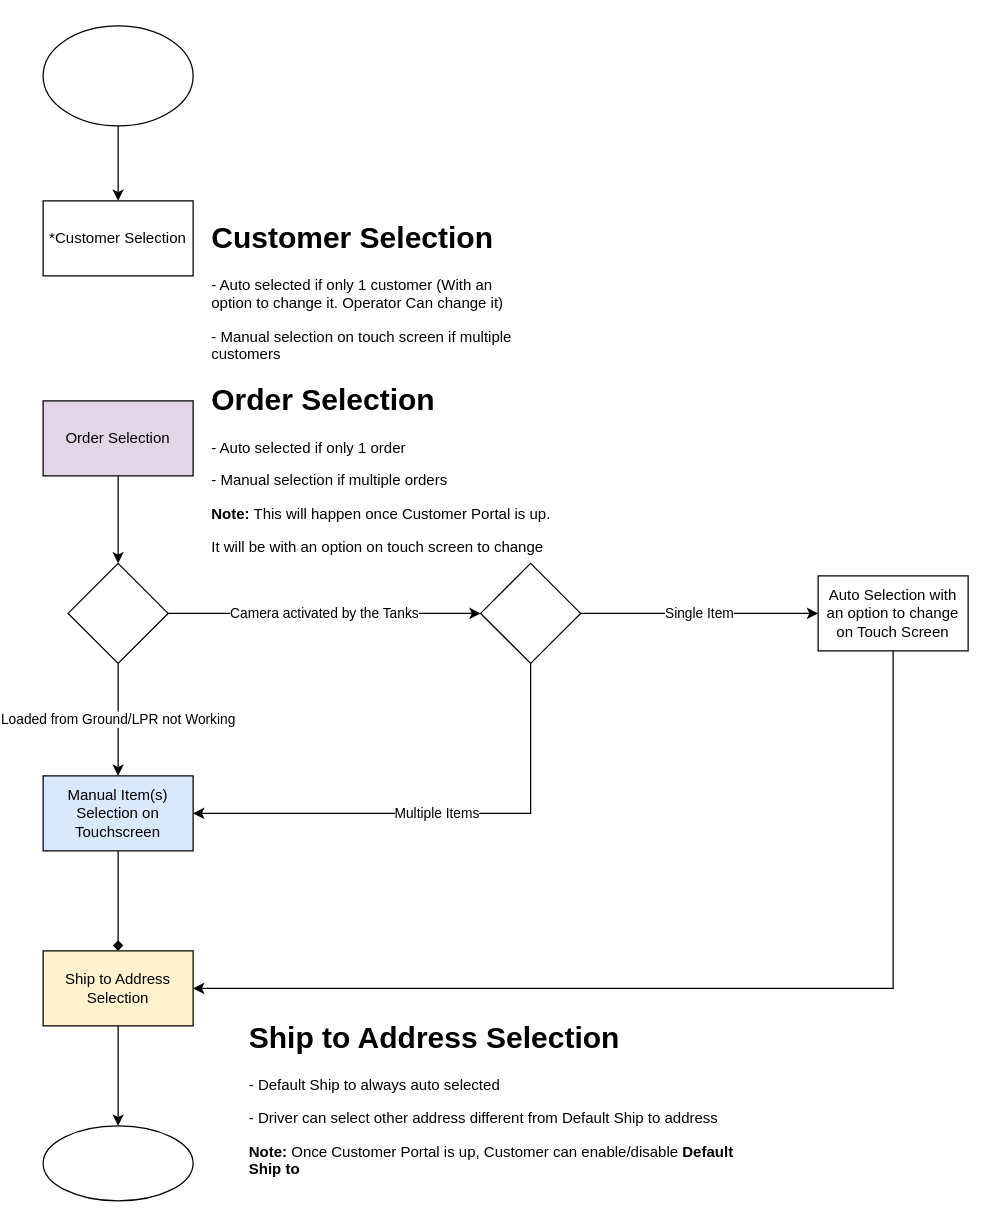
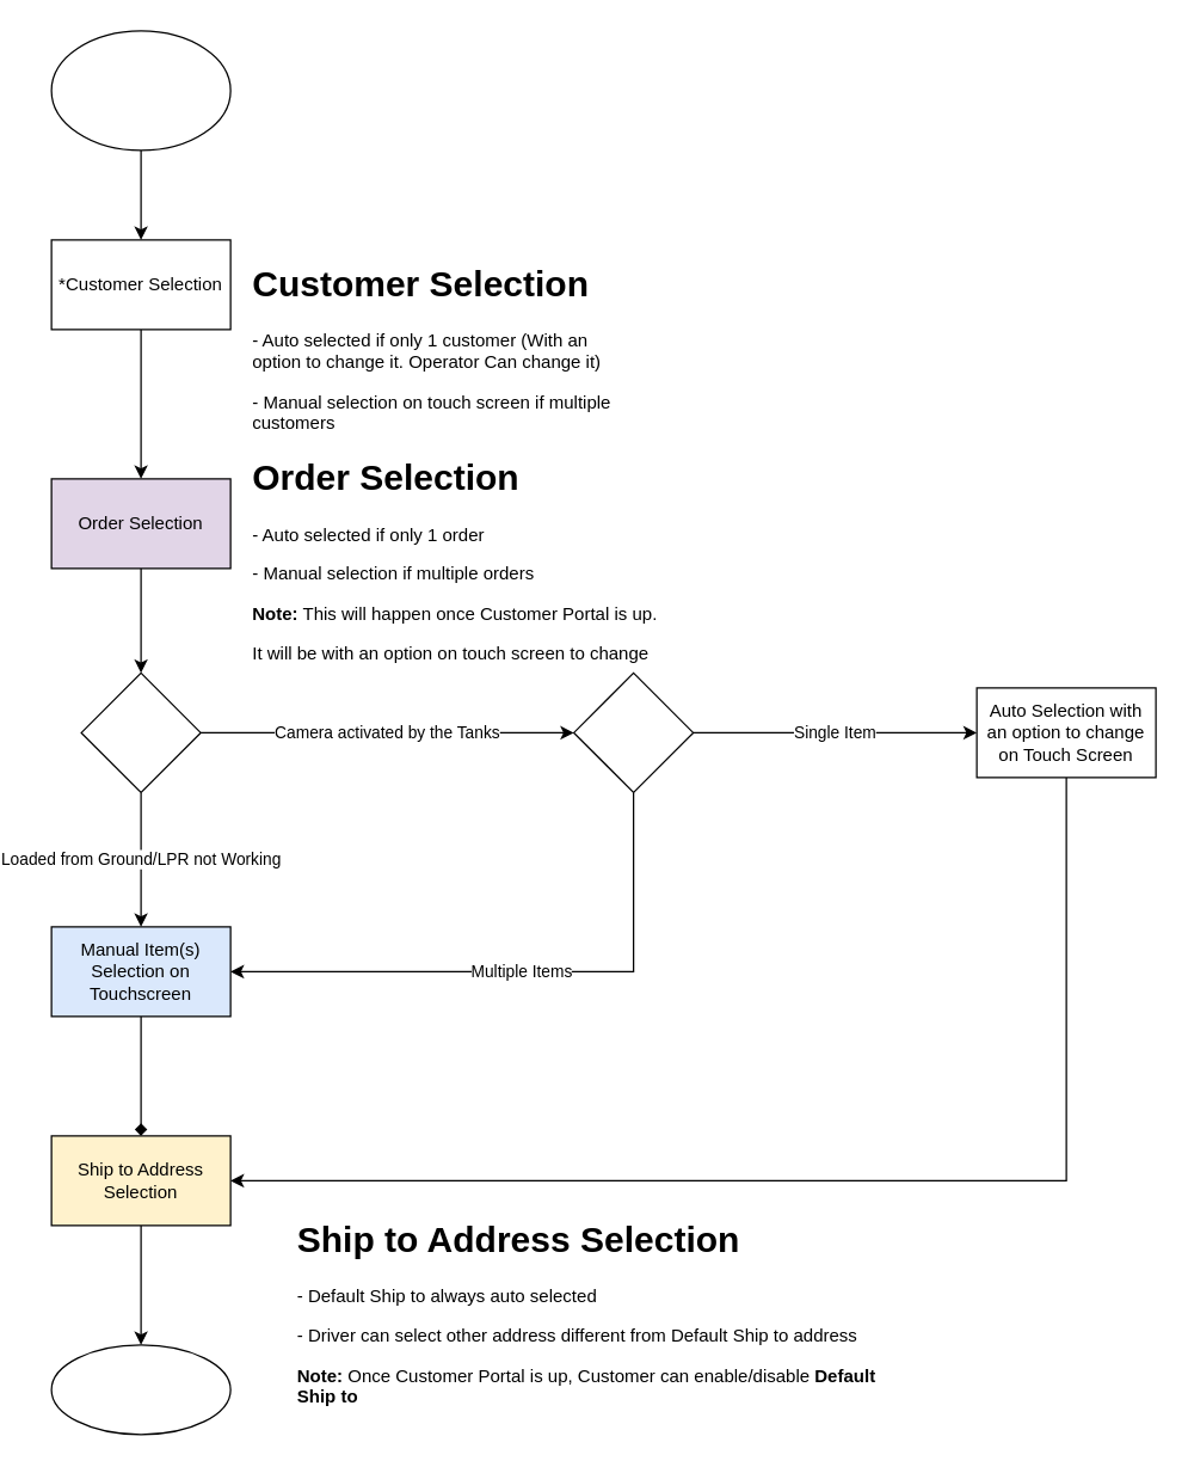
  <mxCell id="0" />
  <mxCell id="1" parent="0" />
+ <mxCell id="2" value="" style="edgeStyle=orthogonalEdgeStyle;rounded=0;orthogonalLoop=1;jettySize=auto;html=1;" parent="1" source="3" target="5" edge="1"><mxGeometry relative="1" as="geometry" /></mxCell>
  <mxCell id="3" value="*Customer Selection" style="whiteSpace=wrap;html=1;" parent="1" vertex="1"><mxGeometry x="20" y="160" width="120" height="60" as="geometry" /></mxCell>
  <mxCell id="4" value="" style="edgeStyle=orthogonalEdgeStyle;rounded=0;orthogonalLoop=1;jettySize=auto;html=1;" parent="1" source="5" target="18" edge="1"><mxGeometry relative="1" as="geometry" /></mxCell>
  <mxCell id="5" value="Order Selection" style="whiteSpace=wrap;html=1;fillColor=#e1d5e7;" parent="1" vertex="1"><mxGeometry x="20" y="320" width="120" height="60" as="geometry" /></mxCell>
  <mxCell id="6" value="&lt;h1&gt;Customer Selection&lt;/h1&gt;&lt;p&gt;- Auto selected if only 1 customer (With an option to change it. Operator Can change it)&lt;/p&gt;&lt;p&gt;- Manual selection on touch screen if multiple customers&lt;/p&gt;" style="text;html=1;strokeColor=none;fillColor=none;spacing=5;spacingTop=-20;whiteSpace=wrap;overflow=hidden;rounded=0;" parent="1" vertex="1"><mxGeometry x="150" y="170" width="250" height="120" as="geometry" /></mxCell>
  <mxCell id="7" value="&lt;h1&gt;Order Selection&lt;/h1&gt;&lt;p&gt;- Auto selected if only 1 order&lt;/p&gt;&lt;p&gt;- Manual selection if multiple orders&lt;/p&gt;&lt;p&gt;&lt;b&gt;Note:&lt;/b&gt; This will happen once Customer Portal is up.&amp;nbsp;&lt;/p&gt;&lt;p&gt;It will be with an option on touch screen to change&lt;/p&gt;" style="text;html=1;strokeColor=none;fillColor=none;spacing=5;spacingTop=-20;whiteSpace=wrap;overflow=hidden;rounded=0;" parent="1" vertex="1"><mxGeometry x="150" y="300" width="290" height="150" as="geometry" /></mxCell>
  <mxCell id="8" value="" style="edgeStyle=orthogonalEdgeStyle;rounded=0;orthogonalLoop=1;jettySize=auto;html=1;endArrow=diamond;" parent="1" source="9" target="11" edge="1"><mxGeometry relative="1" as="geometry" /></mxCell>
  <mxCell id="9" value="Manual Item(s) Selection on Touchscreen" style="whiteSpace=wrap;html=1;fillColor=#dae8fc;" parent="1" vertex="1"><mxGeometry x="20" y="620" width="120" height="60" as="geometry" /></mxCell>
  <mxCell id="10" value="" style="edgeStyle=orthogonalEdgeStyle;rounded=0;orthogonalLoop=1;jettySize=auto;html=1;" parent="1" source="11" target="15" edge="1"><mxGeometry relative="1" as="geometry" /></mxCell>
  <mxCell id="11" value="Ship to Address Selection" style="whiteSpace=wrap;html=1;fillColor=#fff2cc;" parent="1" vertex="1"><mxGeometry x="20" y="760" width="120" height="60" as="geometry" /></mxCell>
  <mxCell id="12" value="&lt;h1&gt;Ship to Address Selection&lt;/h1&gt;&lt;p&gt;- Default Ship to always auto selected&lt;/p&gt;&lt;p&gt;- Driver can select other address different from Default Ship to address&lt;/p&gt;&lt;p&gt;&lt;b&gt;Note:&lt;/b&gt; Once Customer Portal is up, Customer can enable/disable &lt;b&gt;Default Ship to&lt;/b&gt;&lt;/p&gt;&lt;p&gt;&lt;br&gt;&lt;/p&gt;&lt;p&gt;&lt;br&gt;&lt;/p&gt;" style="text;html=1;strokeColor=none;fillColor=none;spacing=5;spacingTop=-20;whiteSpace=wrap;overflow=hidden;rounded=0;" parent="1" vertex="1"><mxGeometry x="180" y="810" width="400" height="140" as="geometry" /></mxCell>
  <mxCell id="13" value="" style="edgeStyle=orthogonalEdgeStyle;rounded=0;orthogonalLoop=1;jettySize=auto;html=1;" parent="1" source="14" target="3" edge="1"><mxGeometry relative="1" as="geometry" /></mxCell>
  <mxCell id="14" value="" style="ellipse;whiteSpace=wrap;html=1;" parent="1" vertex="1"><mxGeometry x="20" y="20" width="120" height="80" as="geometry" /></mxCell>
  <mxCell id="15" value="" style="ellipse;whiteSpace=wrap;html=1;" parent="1" vertex="1"><mxGeometry x="20" y="900" width="120" height="60" as="geometry" /></mxCell>
  <mxCell id="16" value="Camera activated by the Tanks" style="edgeStyle=orthogonalEdgeStyle;rounded=0;orthogonalLoop=1;jettySize=auto;html=1;" parent="1" source="18" edge="1"><mxGeometry relative="1" as="geometry"><mxPoint x="370" y="490" as="targetPoint" /></mxGeometry></mxCell>
  <mxCell id="17" value="Loaded from Ground/LPR not Working" style="edgeStyle=orthogonalEdgeStyle;rounded=0;orthogonalLoop=1;jettySize=auto;html=1;" parent="1" source="18" edge="1"><mxGeometry relative="1" as="geometry"><mxPoint x="80" y="620" as="targetPoint" /></mxGeometry></mxCell>
  <mxCell id="18" value="" style="rhombus;whiteSpace=wrap;html=1;" parent="1" vertex="1"><mxGeometry x="40" y="450" width="80" height="80" as="geometry" /></mxCell>
  <mxCell id="19" value="Single Item" style="edgeStyle=orthogonalEdgeStyle;rounded=0;orthogonalLoop=1;jettySize=auto;html=1;" edge="1" parent="1" source="21" target="22"><mxGeometry relative="1" as="geometry"><Array as="points"><mxPoint x="550" y="490" /><mxPoint x="550" y="490" /></Array></mxGeometry></mxCell>
  <mxCell id="20" value="Multiple Items" style="edgeStyle=orthogonalEdgeStyle;rounded=0;orthogonalLoop=1;jettySize=auto;html=1;entryX=1;entryY=0.5;entryDx=0;entryDy=0;" edge="1" parent="1" source="21" target="9"><mxGeometry relative="1" as="geometry"><mxPoint x="410" y="620" as="targetPoint" /><Array as="points"><mxPoint x="410" y="650" /></Array></mxGeometry></mxCell>
  <mxCell id="21" value="" style="rhombus;whiteSpace=wrap;html=1;" vertex="1" parent="1"><mxGeometry x="370" y="450" width="80" height="80" as="geometry" /></mxCell>
  <mxCell id="22" value="Auto Selection with an option to change on Touch Screen" style="whiteSpace=wrap;html=1;" vertex="1" parent="1"><mxGeometry x="640" y="460" width="120" height="60" as="geometry" /></mxCell>
  <mxCell id="23" value="" style="endArrow=classic;html=1;rounded=0;exitX=0.5;exitY=1;exitDx=0;exitDy=0;entryX=1;entryY=0.5;entryDx=0;entryDy=0;" edge="1" parent="1" source="22" target="11"><mxGeometry width="50" height="50" relative="1" as="geometry"><mxPoint x="500" y="720" as="sourcePoint" /><mxPoint x="550" y="670" as="targetPoint" /><Array as="points"><mxPoint x="700" y="790" /></Array></mxGeometry></mxCell>
